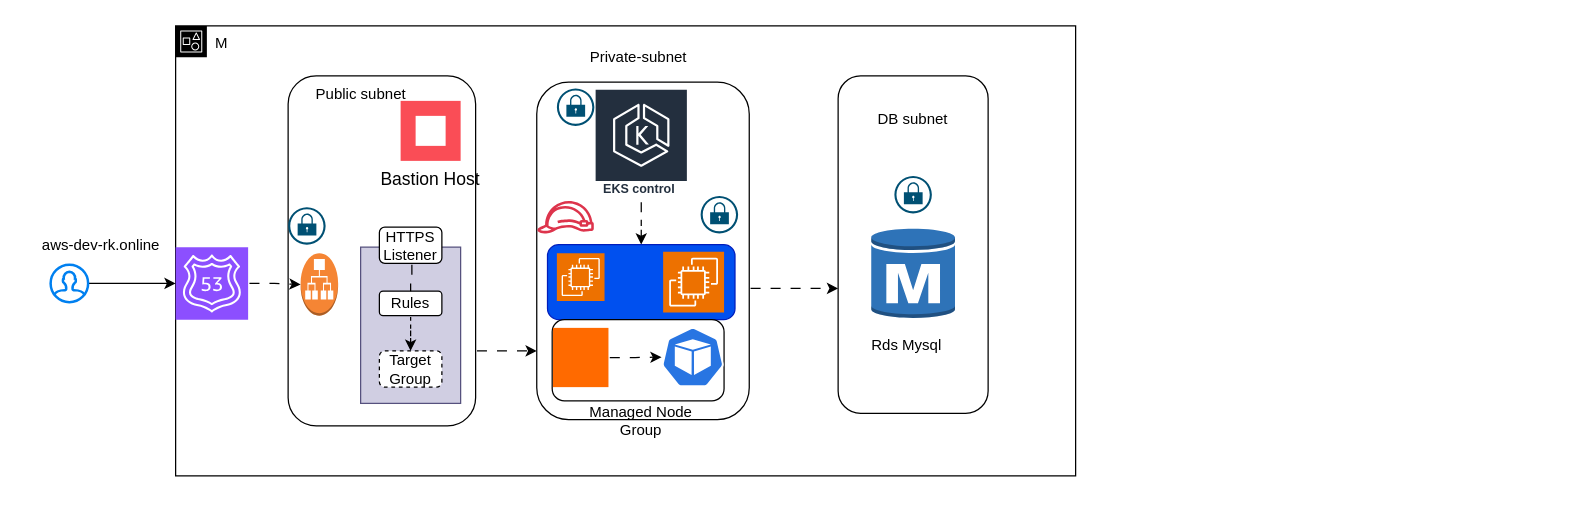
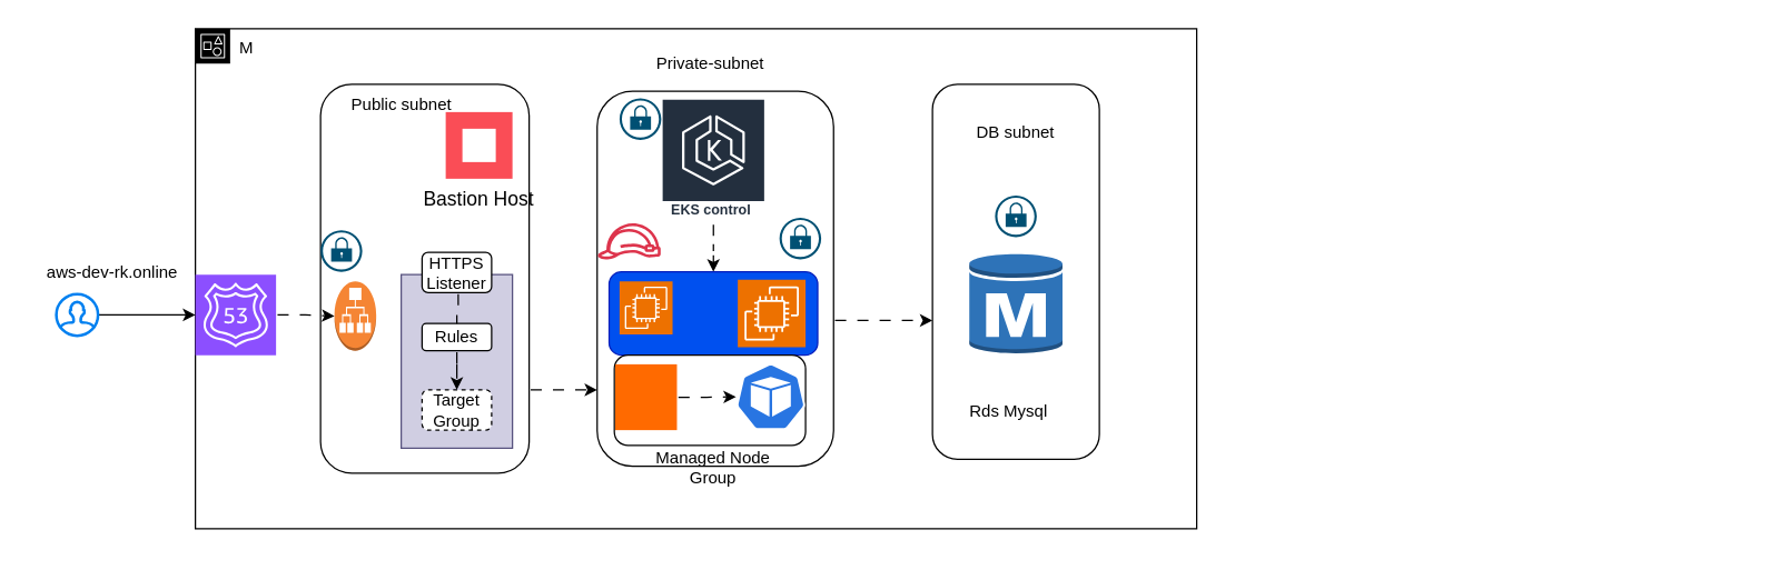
  <mxCell id="0" />
  <mxCell id="1" parent="0" />
  <mxCell id="2" value="AWS Account" style="points=[[0,0],[0.25,0],[0.5,0],[0.75,0],[1,0],[1,0.25],[1,0.5],[1,0.75],[1,1],[0.75,1],[0.5,1],[0.25,1],[0,1],[0,0.75],[0,0.5],[0,0.25]];outlineConnect=0;gradientColor=none;html=1;whiteSpace=wrap;fontSize=12;fontStyle=0;container=1;pointerEvents=0;collapsible=0;recursiveResize=0;shape=mxgraph.aws4.group;grIcon=mxgraph.aws4.group_account;strokeColor=#CD2264;fillColor=none;verticalAlign=top;align=left;spacingLeft=30;fontColor=#CD2264;dashed=0;" parent="1" vertex="1"><mxGeometry x="260" y="80" width="990" as="geometry" /></mxCell>
  <mxCell id="3" value="M" style="points=[[0,0],[0.25,0],[0.5,0],[0.75,0],[1,0],[1,0.25],[1,0.5],[1,0.75],[1,1],[0.75,1],[0.5,1],[0.25,1],[0,1],[0,0.75],[0,0.5],[0,0.25]];outlineConnect=0;html=1;whiteSpace=wrap;fontSize=12;fontStyle=0;container=1;pointerEvents=0;collapsible=0;recursiveResize=0;shape=mxgraph.aws4.group;grIcon=mxgraph.aws4.group_account;verticalAlign=top;align=left;spacingLeft=30;dashed=0;" parent="1" vertex="1"><mxGeometry x="140" y="20" width="720" height="360" as="geometry" /></mxCell>
  <mxCell id="4" value="" style="rounded=1;whiteSpace=wrap;html=1;" parent="3" vertex="1"><mxGeometry x="530" y="40" width="120" height="270" as="geometry" /></mxCell>
  <mxCell id="5" style="edgeStyle=orthogonalEdgeStyle;rounded=0;orthogonalLoop=1;jettySize=auto;html=1;flowAnimation=1;" parent="3" source="6" target="9" edge="1"><mxGeometry relative="1" as="geometry"><Array as="points"><mxPoint x="260" y="260" /><mxPoint x="260" y="260" /></Array></mxGeometry></mxCell>
  <mxCell id="6" value="" style="rounded=1;whiteSpace=wrap;html=1;" parent="3" vertex="1"><mxGeometry x="90" y="40" width="150" height="280" as="geometry" /></mxCell>
  <mxCell id="7" value="" style="outlineConnect=0;dashed=0;verticalLabelPosition=bottom;verticalAlign=top;align=center;html=1;shape=mxgraph.aws3.application_load_balancer;fillColor=#F58534;gradientColor=none;" parent="3" vertex="1"><mxGeometry x="100" y="181.87" width="30" height="50" as="geometry" /></mxCell>
  <mxCell id="8" value="" style="edgeStyle=orthogonalEdgeStyle;rounded=0;orthogonalLoop=1;jettySize=auto;html=1;flowAnimation=1;" parent="3" source="9" target="4" edge="1"><mxGeometry relative="1" as="geometry"><Array as="points"><mxPoint x="500" y="210" /><mxPoint x="500" y="210" /></Array></mxGeometry></mxCell>
  <mxCell id="9" value="" style="rounded=1;whiteSpace=wrap;html=1;" parent="3" vertex="1"><mxGeometry x="288.9" y="45" width="170" height="270" as="geometry" /></mxCell>
  <mxCell id="10" value="" style="edgeStyle=orthogonalEdgeStyle;rounded=0;orthogonalLoop=1;jettySize=auto;html=1;flowAnimation=1;" parent="3" source="11" target="12" edge="1"><mxGeometry relative="1" as="geometry" /></mxCell>
  <mxCell id="11" value="EKS control&amp;nbsp;" style="sketch=0;outlineConnect=0;fontColor=#232F3E;gradientColor=none;strokeColor=#ffffff;fillColor=#232F3E;dashed=0;verticalLabelPosition=middle;verticalAlign=bottom;align=center;html=1;whiteSpace=wrap;fontSize=10;fontStyle=1;spacing=3;shape=mxgraph.aws4.productIcon;prIcon=mxgraph.aws4.eks;" parent="3" vertex="1"><mxGeometry x="335" y="50" width="75" height="90" as="geometry" /></mxCell>
  <mxCell id="12" value="" style="rounded=1;whiteSpace=wrap;html=1;strokeColor=#001DBC;fillColor=#0050ef;fontColor=#ffffff;movable=0;resizable=0;rotatable=0;deletable=0;editable=0;locked=1;connectable=0;" parent="3" vertex="1"><mxGeometry x="297.5" y="175" width="150" height="60" as="geometry" /></mxCell>
  <mxCell id="13" value="" style="sketch=0;points=[[0,0,0],[0.25,0,0],[0.5,0,0],[0.75,0,0],[1,0,0],[0,1,0],[0.25,1,0],[0.5,1,0],[0.75,1,0],[1,1,0],[0,0.25,0],[0,0.5,0],[0,0.75,0],[1,0.25,0],[1,0.5,0],[1,0.75,0]];outlineConnect=0;fontColor=#232F3E;fillColor=#ED7100;strokeColor=#ffffff;dashed=0;verticalLabelPosition=bottom;verticalAlign=top;align=center;html=1;fontSize=12;fontStyle=0;aspect=fixed;shape=mxgraph.aws4.resourceIcon;resIcon=mxgraph.aws4.ec2;" parent="3" vertex="1"><mxGeometry x="305" y="181.87" width="38.13" height="38.13" as="geometry" /></mxCell>
  <mxCell id="14" value="" style="sketch=0;points=[[0,0,0],[0.25,0,0],[0.5,0,0],[0.75,0,0],[1,0,0],[0,1,0],[0.25,1,0],[0.5,1,0],[0.75,1,0],[1,1,0],[0,0.25,0],[0,0.5,0],[0,0.75,0],[1,0.25,0],[1,0.5,0],[1,0.75,0]];outlineConnect=0;fontColor=#232F3E;fillColor=#ED7100;strokeColor=#ffffff;dashed=0;verticalLabelPosition=bottom;verticalAlign=top;align=center;html=1;fontSize=12;fontStyle=0;aspect=fixed;shape=mxgraph.aws4.resourceIcon;resIcon=mxgraph.aws4.ec2;" parent="3" vertex="1"><mxGeometry x="390" y="180.62" width="48.75" height="48.75" as="geometry" /></mxCell>
  <mxCell id="15" value="Bastion Host" style="shape=rect;fillColor=#FA4D56;aspect=fixed;resizable=0;labelPosition=center;verticalLabelPosition=bottom;align=center;verticalAlign=top;strokeColor=none;fontSize=14;" parent="3" vertex="1"><mxGeometry x="180" y="60" width="48" height="48" as="geometry" /></mxCell>
  <mxCell id="16" value="" style="fillColor=#ffffff;strokeColor=none;dashed=0;outlineConnect=0;html=1;labelPosition=center;verticalLabelPosition=bottom;verticalAlign=top;part=1;movable=0;resizable=0;rotatable=0;shape=mxgraph.ibm_cloud.bastion-host" parent="15" vertex="1"><mxGeometry width="24" height="24" relative="1" as="geometry"><mxPoint x="12" y="12" as="offset" /></mxGeometry></mxCell>
  <mxCell id="17" value="" style="edgeStyle=orthogonalEdgeStyle;rounded=0;orthogonalLoop=1;jettySize=auto;html=1;flowAnimation=1;" parent="3" source="18" target="7" edge="1"><mxGeometry relative="1" as="geometry" /></mxCell>
  <mxCell id="18" value="" style="sketch=0;points=[[0,0,0],[0.25,0,0],[0.5,0,0],[0.75,0,0],[1,0,0],[0,1,0],[0.25,1,0],[0.5,1,0],[0.75,1,0],[1,1,0],[0,0.25,0],[0,0.5,0],[0,0.75,0],[1,0.25,0],[1,0.5,0],[1,0.75,0]];outlineConnect=0;fontColor=#232F3E;fillColor=#8C4FFF;strokeColor=#ffffff;dashed=0;verticalLabelPosition=bottom;verticalAlign=top;align=center;html=1;fontSize=12;fontStyle=0;aspect=fixed;shape=mxgraph.aws4.resourceIcon;resIcon=mxgraph.aws4.route_53;" parent="3" vertex="1"><mxGeometry y="177" width="58" height="58" as="geometry" /></mxCell>
  <mxCell id="19" value="" style="outlineConnect=0;dashed=0;verticalLabelPosition=bottom;verticalAlign=top;align=center;html=1;shape=mxgraph.aws3.rds_db_instance;fillColor=#2E73B8;gradientColor=none;" parent="3" vertex="1"><mxGeometry x="556.5" y="161" width="67" height="74" as="geometry" /></mxCell>
  <mxCell id="20" value="" style="sketch=0;points=[[0.5,0,0],[1,0.5,0],[0.5,1,0],[0,0.5,0],[0.145,0.145,0],[0.856,0.145,0],[0.855,0.856,0],[0.145,0.855,0]];verticalLabelPosition=bottom;html=1;verticalAlign=top;aspect=fixed;align=center;pointerEvents=1;shape=mxgraph.cisco19.lock;fillColor=#005073;strokeColor=none;" parent="3" vertex="1"><mxGeometry x="575" y="120" width="30" height="30" as="geometry" /></mxCell>
  <mxCell id="21" value="" style="sketch=0;points=[[0.5,0,0],[1,0.5,0],[0.5,1,0],[0,0.5,0],[0.145,0.145,0],[0.856,0.145,0],[0.855,0.856,0],[0.145,0.855,0]];verticalLabelPosition=bottom;html=1;verticalAlign=top;aspect=fixed;align=center;pointerEvents=1;shape=mxgraph.cisco19.lock;fillColor=#005073;strokeColor=none;" parent="3" vertex="1"><mxGeometry x="305" y="50" width="30" height="30" as="geometry" /></mxCell>
  <mxCell id="22" value="" style="sketch=0;points=[[0.5,0,0],[1,0.5,0],[0.5,1,0],[0,0.5,0],[0.145,0.145,0],[0.856,0.145,0],[0.855,0.856,0],[0.145,0.855,0]];verticalLabelPosition=bottom;html=1;verticalAlign=top;aspect=fixed;align=center;pointerEvents=1;shape=mxgraph.cisco19.lock;fillColor=#005073;strokeColor=none;" parent="3" vertex="1"><mxGeometry x="420" y="136" width="30" height="30" as="geometry" /></mxCell>
  <mxCell id="23" value="" style="sketch=0;points=[[0.5,0,0],[1,0.5,0],[0.5,1,0],[0,0.5,0],[0.145,0.145,0],[0.856,0.145,0],[0.855,0.856,0],[0.145,0.855,0]];verticalLabelPosition=bottom;html=1;verticalAlign=top;aspect=fixed;align=center;pointerEvents=1;shape=mxgraph.cisco19.lock;fillColor=#005073;strokeColor=none;" parent="3" vertex="1"><mxGeometry x="90" y="145" width="30" height="30" as="geometry" /></mxCell>
  <mxCell id="24" value="" style="sketch=0;outlineConnect=0;fontColor=#232F3E;gradientColor=none;fillColor=#DD344C;strokeColor=none;dashed=0;verticalLabelPosition=bottom;verticalAlign=top;align=center;html=1;fontSize=12;fontStyle=0;aspect=fixed;pointerEvents=1;shape=mxgraph.aws4.role;" parent="3" vertex="1"><mxGeometry x="288.9" y="140" width="46.1" height="26" as="geometry" /></mxCell>
  <mxCell id="25" value="Public subnet" style="text;html=1;align=center;verticalAlign=middle;whiteSpace=wrap;rounded=0;" parent="3" vertex="1"><mxGeometry x="108" y="40" width="81" height="30" as="geometry" /></mxCell>
  <mxCell id="26" value="Private-subnet" style="text;html=1;align=center;verticalAlign=middle;whiteSpace=wrap;rounded=0;" parent="3" vertex="1"><mxGeometry x="327.5" y="10" width="85" height="30" as="geometry" /></mxCell>
  <mxCell id="27" value="DB subnet" style="text;html=1;align=center;verticalAlign=middle;whiteSpace=wrap;rounded=0;" parent="3" vertex="1"><mxGeometry x="560" y="60" width="60" height="30" as="geometry" /></mxCell>
  <mxCell id="28" value="" style="rounded=0;whiteSpace=wrap;html=1;fillColor=#d0cee2;strokeColor=#56517e;" vertex="1" parent="3"><mxGeometry x="148" y="177" width="80" height="125.01" as="geometry" /></mxCell>
- <mxCell id="29" value="" style="edgeStyle=orthogonalEdgeStyle;rounded=0;orthogonalLoop=1;jettySize=auto;html=1;flowAnimation=1;dashed=1;" edge="1" parent="3" source="30" target="33"><mxGeometry relative="1" as="geometry" /></mxCell>
+ <mxCell id="29" value="" style="edgeStyle=orthogonalEdgeStyle;rounded=0;orthogonalLoop=1;jettySize=auto;html=1;flowAnimation=1;" edge="1" parent="3" source="30" target="33"><mxGeometry relative="1" as="geometry" /></mxCell>
  <mxCell id="30" value="&lt;div&gt;Rules&lt;/div&gt;" style="rounded=1;whiteSpace=wrap;html=1;" vertex="1" parent="3"><mxGeometry x="163" y="212.24" width="50" height="19.63" as="geometry" /></mxCell>
  <mxCell id="31" value="" style="edgeStyle=orthogonalEdgeStyle;rounded=0;orthogonalLoop=1;jettySize=auto;html=1;entryX=0.5;entryY=0;entryDx=0;entryDy=0;flowAnimation=1;endArrow=none;" edge="1" parent="3" source="32" target="30"><mxGeometry relative="1" as="geometry"><mxPoint x="188" y="200" as="targetPoint" /><Array as="points"><mxPoint x="188" y="190" /><mxPoint x="189" y="190" /><mxPoint x="189" y="200" /><mxPoint x="188" y="200" /></Array></mxGeometry></mxCell>
  <mxCell id="32" value="HTTPS&lt;div&gt;Listener&lt;/div&gt;" style="rounded=1;whiteSpace=wrap;html=1;" vertex="1" parent="3"><mxGeometry x="163" y="161" width="50" height="29" as="geometry" /></mxCell>
  <mxCell id="33" value="&lt;div&gt;Target&lt;/div&gt;&lt;div&gt;Group&lt;/div&gt;" style="rounded=1;whiteSpace=wrap;html=1;dashed=1;" vertex="1" parent="3"><mxGeometry x="163" y="260" width="50" height="29" as="geometry" /></mxCell>
  <mxCell id="34" value="" style="rounded=1;whiteSpace=wrap;html=1;" vertex="1" parent="3"><mxGeometry x="301.25" y="235" width="137.5" height="65" as="geometry" /></mxCell>
  <mxCell id="35" value="" style="aspect=fixed;sketch=0;html=1;dashed=0;whitespace=wrap;verticalLabelPosition=bottom;verticalAlign=top;fillColor=#2875E2;strokeColor=#ffffff;points=[[0.005,0.63,0],[0.1,0.2,0],[0.9,0.2,0],[0.5,0,0],[0.995,0.63,0],[0.72,0.99,0],[0.5,1,0],[0.28,0.99,0]];shape=mxgraph.kubernetes.icon2;prIcon=pod" vertex="1" parent="3"><mxGeometry x="388.75" y="241" width="50" height="48" as="geometry" /></mxCell>
  <mxCell id="36" value="" style="edgeStyle=orthogonalEdgeStyle;rounded=0;orthogonalLoop=1;jettySize=auto;html=1;flowAnimation=1;" edge="1" parent="3" source="37" target="35"><mxGeometry relative="1" as="geometry" /></mxCell>
  <mxCell id="37" value="" style="points=[];aspect=fixed;html=1;align=center;shadow=0;dashed=0;fillColor=#FF6A00;strokeColor=none;shape=mxgraph.alibaba_cloud.drds_distribute_relational_database_service;" vertex="1" parent="3"><mxGeometry x="301.87" y="241.6" width="44.4" height="47.4" as="geometry" /></mxCell>
  <mxCell id="38" value="Managed Node Group&lt;div&gt;&lt;br&gt;&lt;/div&gt;&lt;div&gt;&lt;br&gt;&lt;/div&gt;&lt;div&gt;&lt;br&gt;&lt;div&gt;&lt;br&gt;&lt;/div&gt;&lt;/div&gt;" style="text;html=1;align=center;verticalAlign=middle;whiteSpace=wrap;rounded=0;" vertex="1" parent="3"><mxGeometry x="321.88" y="330" width="101.25" height="30" as="geometry" /></mxCell>
- <mxCell id="39" value="Rds Mysql" style="text;html=1;align=center;verticalAlign=middle;whiteSpace=wrap;rounded=0;" vertex="1" parent="3"><mxGeometry x="555" y="241" width="60" height="30" as="geometry" /></mxCell>
+ <mxCell id="39" value="Rds Mysql" style="text;html=1;align=center;verticalAlign=middle;whiteSpace=wrap;rounded=0;" vertex="1" parent="3"><mxGeometry x="555" y="261" width="60" height="30" as="geometry" /></mxCell>
  <mxCell id="40" value="" style="edgeStyle=orthogonalEdgeStyle;rounded=0;orthogonalLoop=1;jettySize=auto;html=1;" edge="1" parent="1" source="41" target="18"><mxGeometry relative="1" as="geometry" /></mxCell>
  <mxCell id="41" value="" style="html=1;verticalLabelPosition=bottom;align=center;labelBackgroundColor=#ffffff;verticalAlign=top;strokeWidth=2;strokeColor=#0080F0;shadow=0;dashed=0;shape=mxgraph.ios7.icons.user;" vertex="1" parent="1"><mxGeometry x="40" y="211" width="30" height="30" as="geometry" /></mxCell>
  <mxCell id="42" value="aws-dev-rk.online" style="text;html=1;align=center;verticalAlign=middle;resizable=0;points=[];autosize=1;strokeColor=none;fillColor=none;" vertex="1" parent="1"><mxGeometry x="20" y="181" width="120" height="30" as="geometry" /></mxCell>
